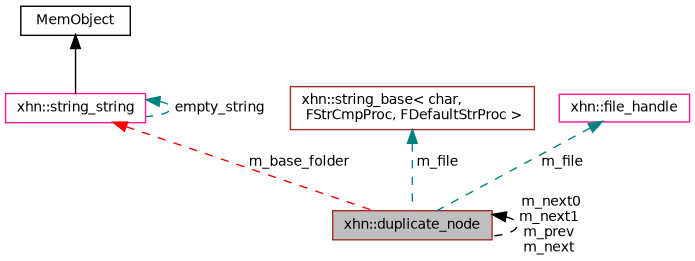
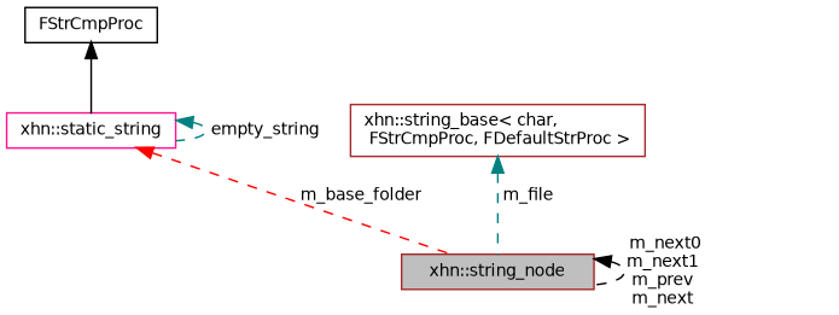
  digraph {
    rankdir=TB
    node [color=brown fillcolor=white fontname=Helvetica fontsize=10 shape=record style=filled]
    edge [color=teal dir=back fontname=Helvetica fontsize=10 labelfontname=Helvetica labelfontsize=10 style=dashed]
-   n1 [fillcolor=grey75 fontcolor=black height=0.2 label="xhn::duplicate_node" width=0.4]
-   n2 [color=black height=0.2 label=MemObject width=0.4]
-   n3 [color=deeppink height=0.2 label="xhn::string_string" width=0.4]
+   n1 [fillcolor=grey75 fontcolor=black height=0.2 label="xhn::string_node" width=0.4]
+   n2 [color=black height=0.2 label=FStrCmpProc width=0.4]
+   n3 [color=deeppink height=0.2 label="xhn::static_string" width=0.4]
    n4 [height=0.2 label="xhn::string_base\< char,\l FStrCmpProc, FDefaultStrProc \>" width=0.4]
-   n5 [color=deeppink height=0.2 label="xhn::file_handle" width=0.4]
    n1 -> n1 [color=black label=" m_next0\nm_next1\nm_prev\nm_next"]
    n2 -> n3 [color=black style=solid]
    n3 -> n1 [color=red label=" m_base_folder"]
    n3 -> n3 [label=" empty_string"]
    n4 -> n1 [label=" m_file"]
-   n5 -> n1 [label=" m_file"]
  }
